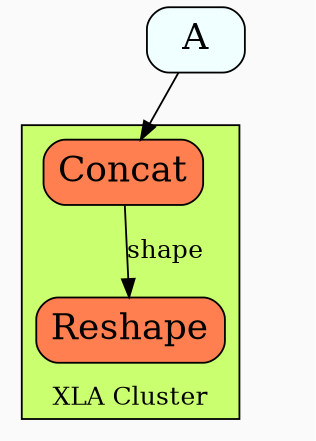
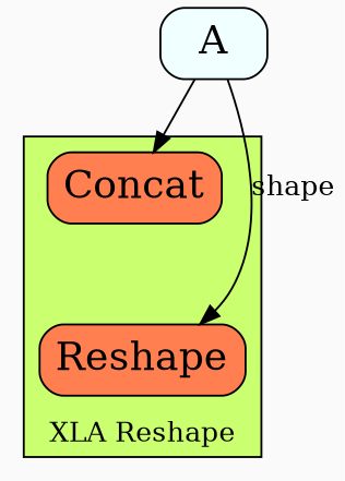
  digraph {
    bgcolor=gray98
    compound=true
    node [fillcolor=coral fontsize=20 shape=box style="filled,rounded"]
    Concat
    Reshape
    A [fillcolor=azure]
    subgraph cluster_1 {
      fillcolor=darkolivegreen1
-     label="XLA Cluster"
+     label="XLA Reshape"
      labelloc=b
      style=filled
      Concat
      Reshape
    }
-   Concat -> Reshape [label=shape]
+   A -> Reshape [label=shape]
    A -> Concat
  }
